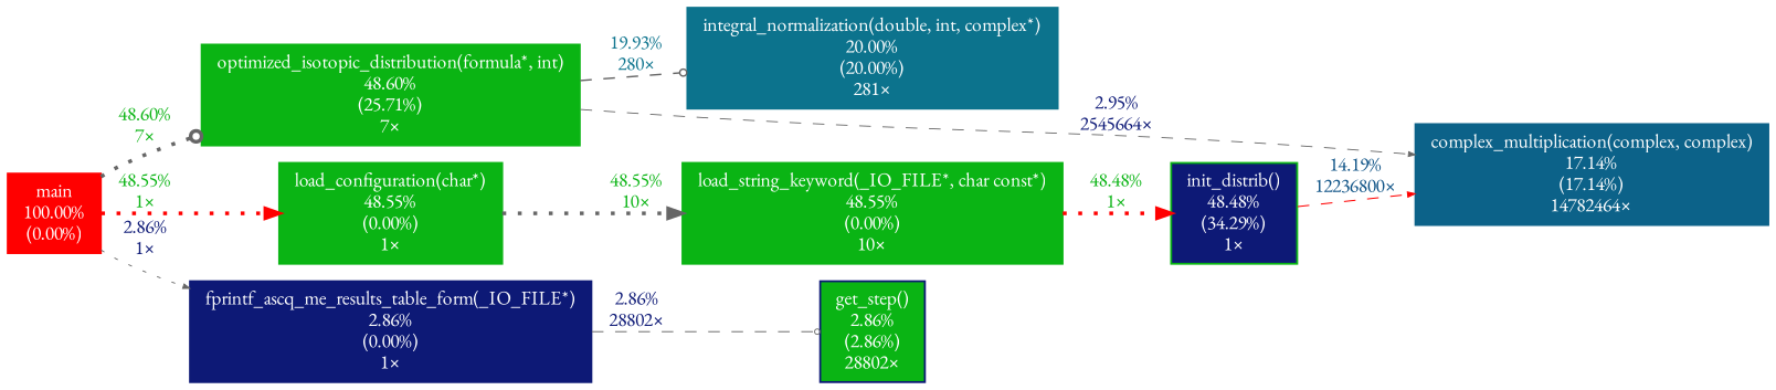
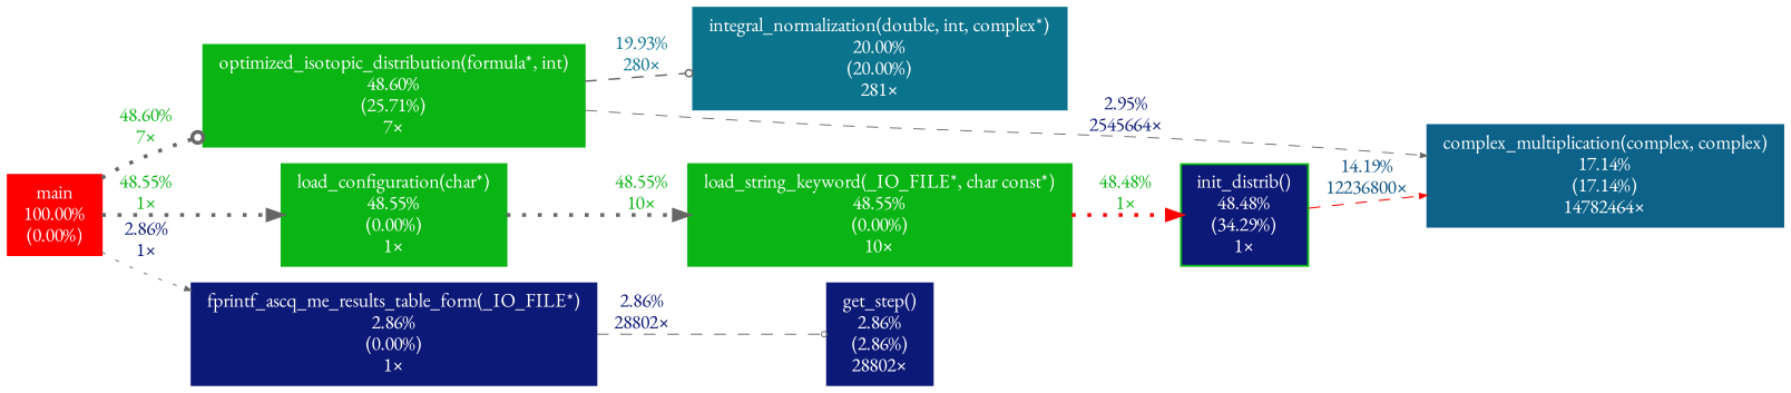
  digraph {
    fontname="EB Garamond"
    nodesep=0.125
    rankdir=LR
    ranksep=0.25
    node [color="#0ab414" fontcolor="#ffffff" fontname="EB Garamond" fontsize=10.00 shape=box style=filled]
    edge [arrowhead=normal arrowsize=0.70 color=gray40 fontcolor="#0ab414" fontname="EB Garamond" fontsize=10.00 labeldistance=1.94 penwidth=1.94 style=dotted]
    n1 [color="#ff0000" height=0 label="main\n100.00%\n(0.00%)" width=0]
    n2 [color="#0ab413" height=0 label="optimized_isotopic_distribution(formula*, int)\n48.60%\n(25.71%)\n7×" width=0]
    n3 [height=0 label="load_configuration(char*)\n48.55%\n(0.00%)\n1×" width=0]
    n4 [color="#0d1976" height=0 label="fprintf_ascq_me_results_table_form(_IO_FILE*)\n2.86%\n(0.00%)\n1×" width=0]
    n5 [color="#0c738d" height=0 label="integral_normalization(double, int, complex*)\n20.00%\n(20.00%)\n281×" width=0]
    n6 [color="#0c6289" height=0 label="complex_multiplication(complex, complex)\n17.14%\n(17.14%)\n14782464×" width=0]
    n7 [height=0 label="load_string_keyword(_IO_FILE*, char const*)\n48.55%\n(0.00%)\n10×" width=0]
-   n8 [color="#0d1976" height=0 label="get_step()\n2.86%\n(2.86%)\n28802×" width=0 fillcolor="#0ab414"]
+   n8 [color="#0d1976" height=0 label="get_step()\n2.86%\n(2.86%)\n28802×" width=0]
    n9 [fillcolor="#0d1976" height=0 label="init_distrib()\n48.48%\n(34.29%)\n1×" width=0]
    n1 -> n2 [arrowhead=odot fontcolor="#0ab413" label="48.60%\n7×"]
-   n1 -> n3 [color=red label="48.55%\n1×"]
+   n1 -> n3 [label="48.55%\n1×"]
    n1 -> n4 [arrowsize=0.35 fontcolor="#0d1976" label="2.86%\n1×" labeldistance=0.50 penwidth=0.50]
    n2 -> n5 [arrowhead=odot arrowsize=0.45 fontcolor="#0c738d" label="19.93%\n280×" labeldistance=0.80 penwidth=0.80 style=dashed]
    n2 -> n6 [arrowsize=0.35 fontcolor="#0d1977" label="2.95%\n2545664×" labeldistance=0.50 penwidth=0.50 style=dashed]
    n3 -> n7 [label="48.55%\n10×"]
    n4 -> n8 [arrowhead=odot arrowsize=0.35 fontcolor="#0d1976" label="2.86%\n28802×" labeldistance=0.50 penwidth=0.50 style=dashed]
    n7 -> n9 [color=red label="48.48%\n1×"]
    n9 -> n6 [arrowsize=0.38 color=red fontcolor="#0c5185" label="14.19%\n12236800×" labeldistance=0.57 penwidth=0.57 style=dashed]
  }
